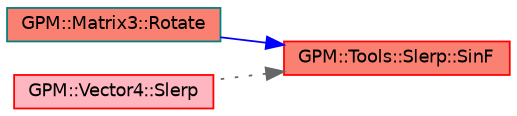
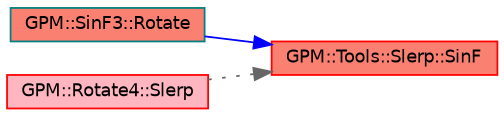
  digraph {
    rankdir=RL
    node [color=red fillcolor=salmon fontname=Helvetica fontsize=10 shape=record style=filled]
    edge [dir=back fontname=Helvetica fontsize=10 labelfontname=Helvetica labelfontsize=10]
    n1 [fontcolor=black height=0.2 label="GPM::Tools::Slerp::SinF" width=0.4]
-   n2 [color=teal height=0.2 label="GPM::Matrix3::Rotate" width=0.4]
-   n3 [fillcolor=lightpink height=0.2 label="GPM::Vector4::Slerp" width=0.4]
+   n2 [color=teal height=0.2 label="GPM::SinF3::Rotate" width=0.4]
+   n3 [fillcolor=lightpink height=0.2 label="GPM::Rotate4::Slerp" width=0.4]
    n1 -> n2 [color=blue style=solid]
    n1 -> n3 [color=gray40 style=dotted]
  }
